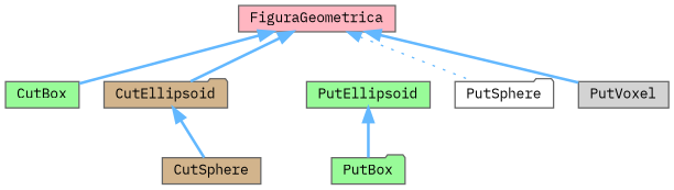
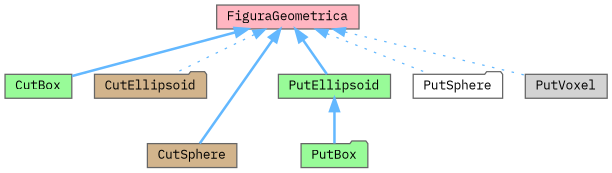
  digraph {
    fontname="IBM Plex Mono"
    node [color=gray40 fillcolor=palegreen fontname="IBM Plex Mono" fontsize=10 shape=box style=filled]
    edge [color=steelblue1 dir=back fontname="IBM Plex Mono" fontsize=10 labelfontname=Helvetica labelfontsize=10 style=bold]
    n1 [fillcolor=lightpink fontcolor=black height=0.2 label=FiguraGeometrica width=0.4]
    n2 [height=0.2 label=CutBox width=0.4]
    n3 [fillcolor=tan height=0.2 label=CutEllipsoid shape=folder width=0.4]
    n4 [fillcolor=tan height=0.2 label=CutSphere width=0.4]
    n5 [height=0.2 label=PutEllipsoid width=0.4]
    n6 [fillcolor=white height=0.2 label=PutSphere shape=folder width=0.4]
    n7 [fillcolor=lightgrey height=0.2 label=PutVoxel width=0.4]
    n8 [height=0.2 label=PutBox shape=folder width=0.4]
    n1 -> n2
-   n1 -> n3
-   n3 -> n4
+   n1 -> n3 [style=dotted]
+   n1 -> n4
+   n1 -> n5
    n1 -> n6 [style=dotted]
-   n1 -> n7
+   n1 -> n7 [style=dotted]
    n5 -> n8
  }
